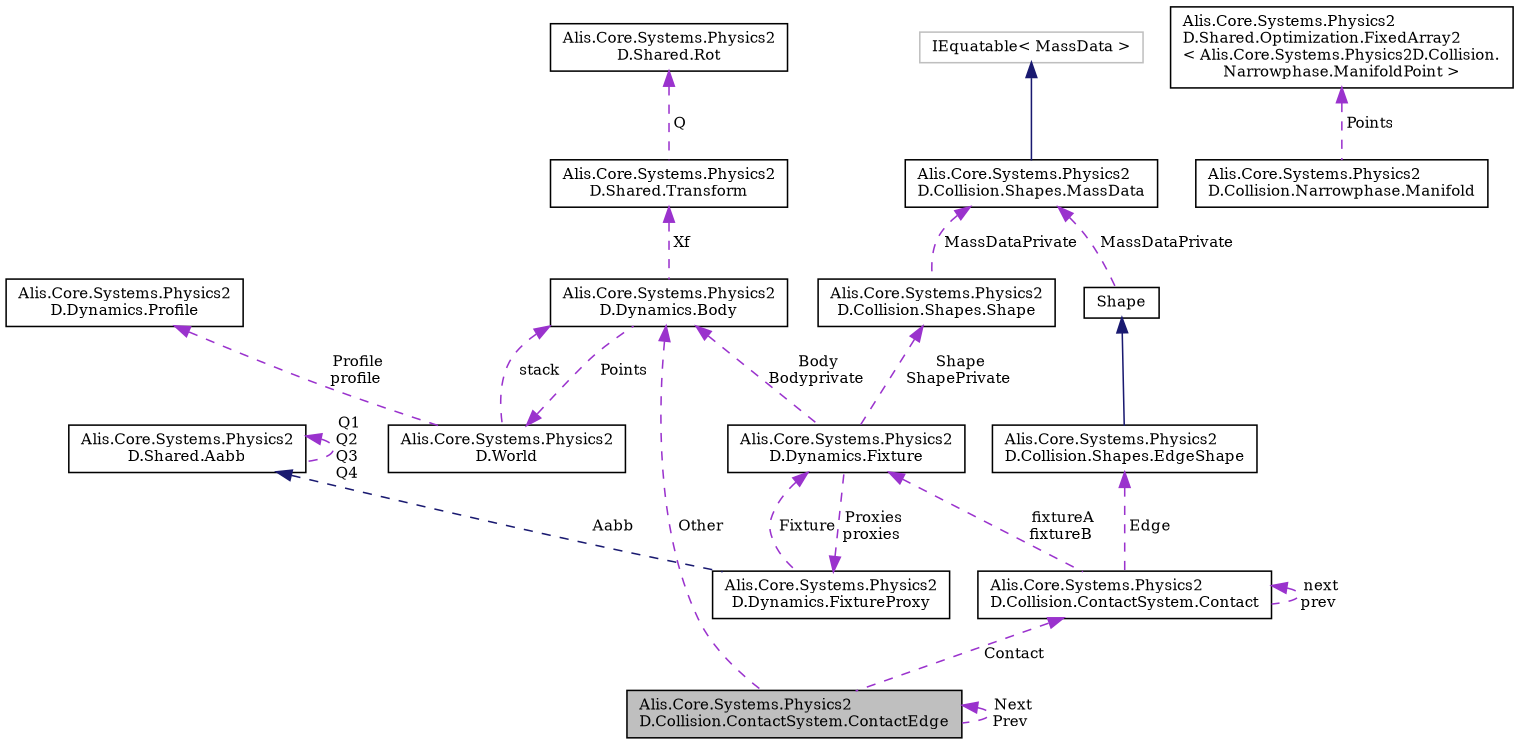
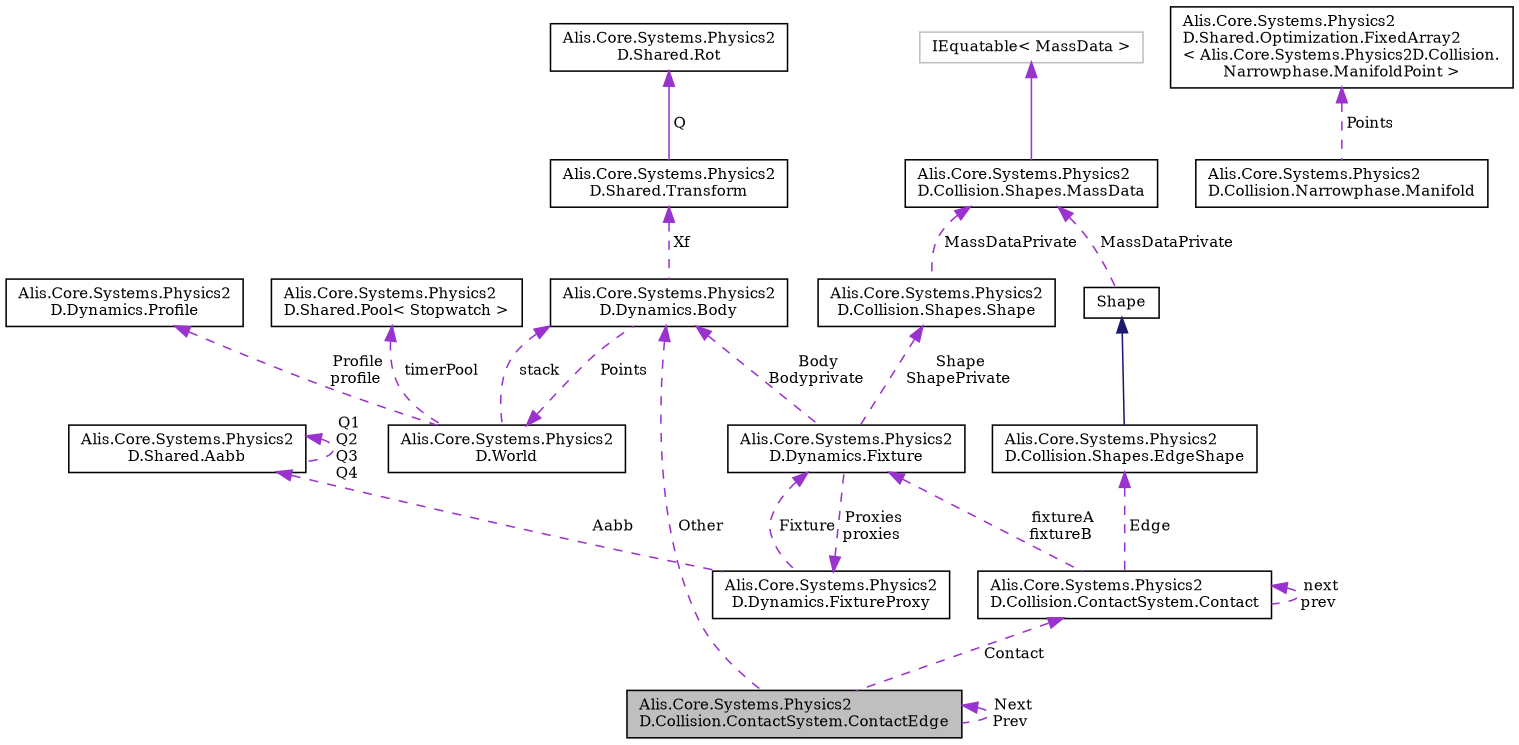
  digraph {
    fontname="DejaVu Serif"
    rankdir=TB
    node [color=black fillcolor=white fontname="DejaVu Serif" fontsize=10 shape=record style=filled]
    edge [color=darkorchid3 dir=back fontname="DejaVu Serif" fontsize=10 labelfontname=Helvetica labelfontsize=10 style=dashed]
    n1 [fillcolor=grey75 fontcolor=black height=0.2 label="Alis.Core.Systems.Physics2\lD.Collision.ContactSystem.ContactEdge" width=0.4]
    n2 [height=0.2 label="Alis.Core.Systems.Physics2\lD.Collision.ContactSystem.Contact" width=0.4]
    n3 [height=0.2 label="Alis.Core.Systems.Physics2\lD.Collision.Narrowphase.Manifold" width=0.4]
    n4 [height=0.2 label="Alis.Core.Systems.Physics2\lD.Shared.Optimization.FixedArray2\l\< Alis.Core.Systems.Physics2D.Collision.\lNarrowphase.ManifoldPoint \>" width=0.4]
    n5 [height=0.2 label="Alis.Core.Systems.Physics2\lD.Collision.Shapes.EdgeShape" width=0.4]
    n6 [height=0.2 label=Shape width=0.4]
    n7 [height=0.2 label="Alis.Core.Systems.Physics2\lD.Collision.Shapes.MassData" width=0.4]
    n8 [height=0.2 label="Alis.Core.Systems.Physics2\lD.Collision.Shapes.Shape" width=0.4]
    n9 [height=0.2 label="Alis.Core.Systems.Physics2\lD.Dynamics.Fixture" width=0.4]
    n10 [color=grey75 height=0.2 label="IEquatable\< MassData \>" width=0.4]
    n11 [height=0.2 label="Alis.Core.Systems.Physics2\lD.Dynamics.FixtureProxy" width=0.4]
    n12 [height=0.2 label="Alis.Core.Systems.Physics2\lD.Dynamics.Body" width=0.4]
    n13 [height=0.2 label="Alis.Core.Systems.Physics2\lD.World" width=0.4]
    n14 [height=0.2 label="Alis.Core.Systems.Physics2\lD.Shared.Transform" width=0.4]
    n15 [height=0.2 label="Alis.Core.Systems.Physics2\lD.Shared.Rot" width=0.4]
    n16 [height=0.2 label="Alis.Core.Systems.Physics2\lD.Dynamics.Profile" width=0.4]
+   n17 [height=0.2 label="Alis.Core.Systems.Physics2\lD.Shared.Pool\< Stopwatch \>" width=0.4]
    n18 [height=0.2 label="Alis.Core.Systems.Physics2\lD.Shared.Aabb" width=0.4]
    n1 -> n1 [label=" Next\nPrev"]
    n2 -> n1 [label=" Contact"]
    n2 -> n2 [label=" next\nprev"]
    n4 -> n3 [label=" Points"]
    n5 -> n2 [label=" Edge"]
    n6 -> n5 [color=midnightblue style=solid]
    n7 -> n6 [label=" MassDataPrivate"]
    n7 -> n8 [label=" MassDataPrivate"]
    n8 -> n9 [label=" Shape\nShapePrivate"]
    n9 -> n2 [label=" fixtureA\nfixtureB"]
    n9 -> n11 [label=" Fixture"]
-   n10 -> n7 [color=midnightblue style=solid]
+   n10 -> n7 [style=solid]
    n11 -> n9 [label=" Proxies\nproxies"]
    n12 -> n1 [label=" Other"]
    n12 -> n9 [label=" Body\nBodyprivate"]
    n12 -> n13 [label=" stack"]
    n13 -> n12 [label=" Points"]
    n14 -> n12 [label=" Xf"]
-   n15 -> n14 [label=" Q"]
+   n15 -> n14 [label=" Q" style=solid]
    n16 -> n13 [label=" Profile\nprofile"]
-   n18 -> n11 [color=midnightblue label=" Aabb"]
+   n17 -> n13 [label=" timerPool"]
+   n18 -> n11 [label=" Aabb"]
    n18 -> n18 [label=" Q1\nQ2\nQ3\nQ4"]
  }
